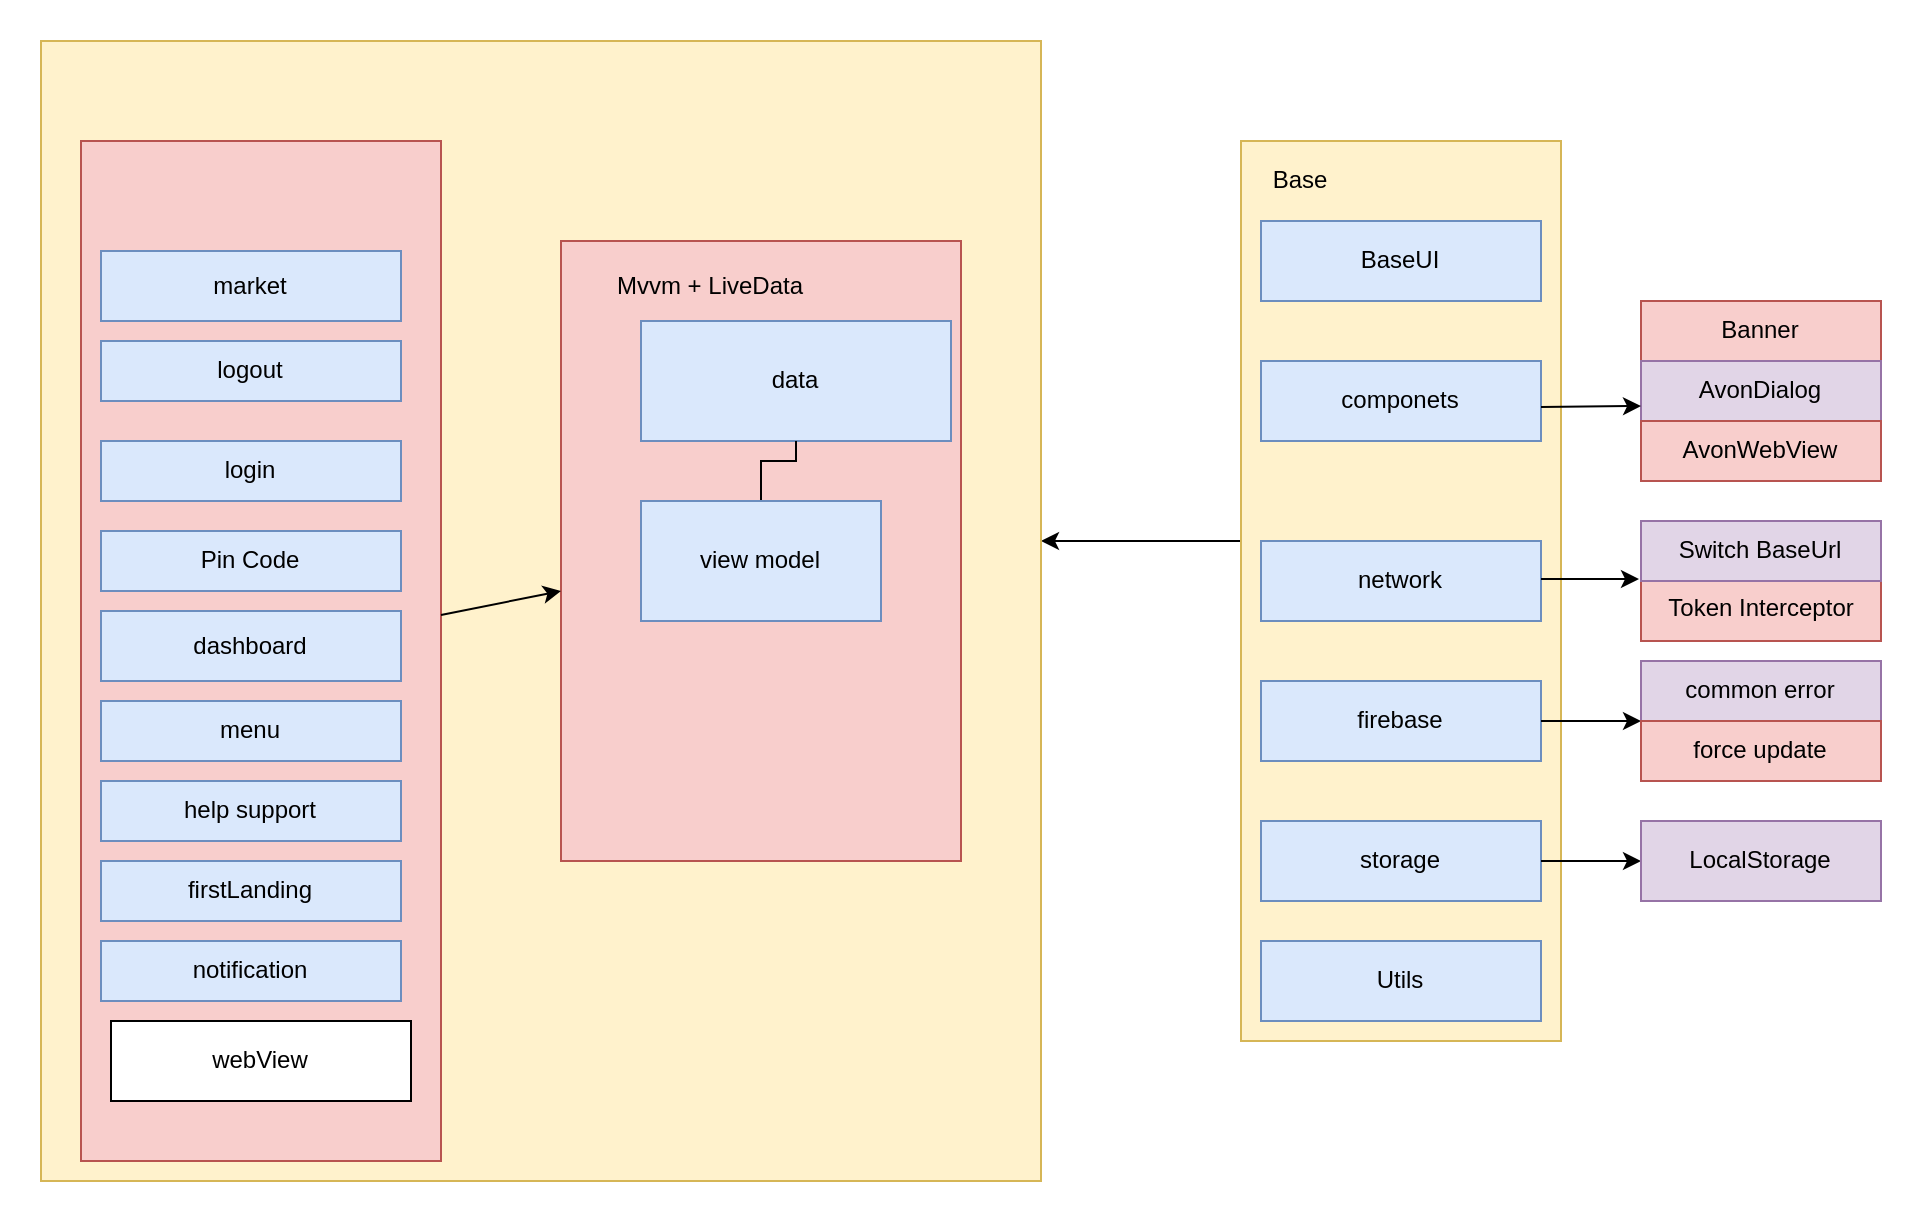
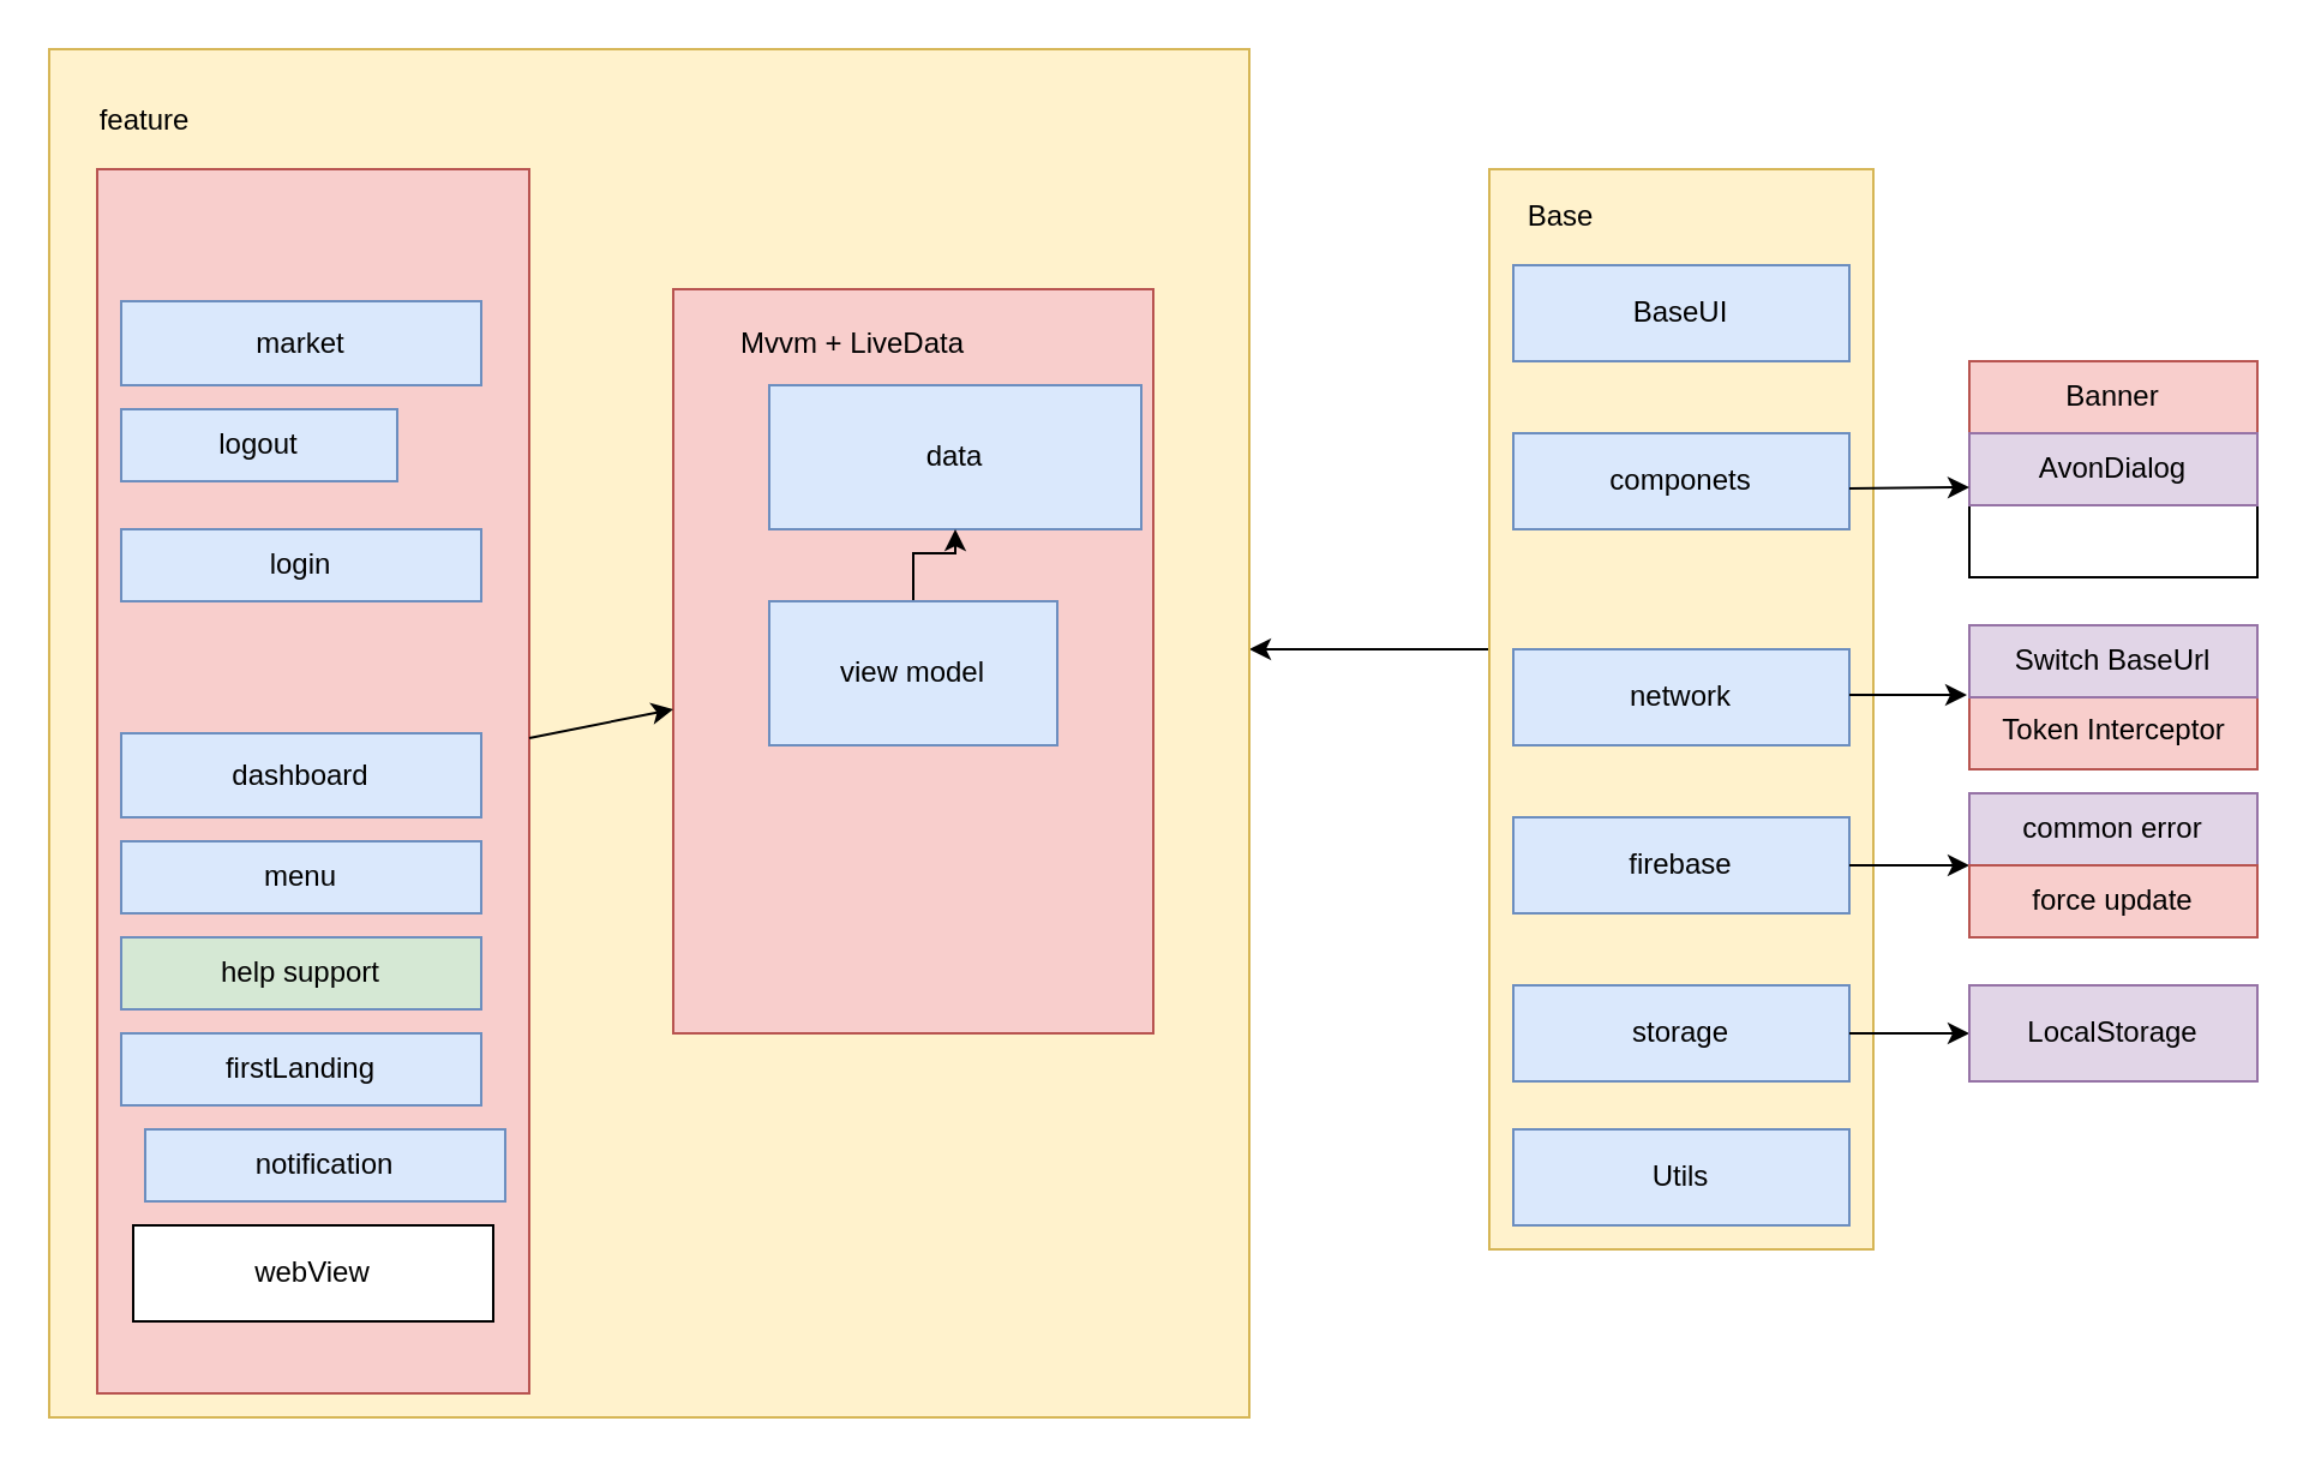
  <mxCell id="0" />
  <mxCell id="1" parent="0" />
  <mxCell id="2" value="" style="edgeStyle=orthogonalEdgeStyle;rounded=0;orthogonalLoop=1;jettySize=auto;html=1;" edge="1" parent="1" source="3" target="27"><mxGeometry relative="1" as="geometry"><Array as="points"><mxPoint x="590" y="270" /><mxPoint x="590" y="270" /></Array></mxGeometry></mxCell>
  <mxCell id="3" value="" style="rounded=0;whiteSpace=wrap;html=1;fillColor=#fff2cc;strokeColor=#d6b656;" vertex="1" parent="1"><mxGeometry x="620" y="70" width="160" height="450" as="geometry" /></mxCell>
  <mxCell id="4" value="BaseUI" style="rounded=0;whiteSpace=wrap;html=1;fillColor=#dae8fc;strokeColor=#6c8ebf;" vertex="1" parent="1"><mxGeometry x="630" y="110" width="140" height="40" as="geometry" /></mxCell>
  <mxCell id="5" value="Base" style="text;html=1;strokeColor=none;fillColor=none;align=center;verticalAlign=middle;whiteSpace=wrap;rounded=0;" vertex="1" parent="1"><mxGeometry x="630" y="80" width="40" height="20" as="geometry" /></mxCell>
  <mxCell id="6" value="" style="rounded=0;whiteSpace=wrap;html=1;fillColor=#dae8fc;strokeColor=#6c8ebf;" vertex="1" parent="1"><mxGeometry x="630" y="180" width="140" height="40" as="geometry" /></mxCell>
  <mxCell id="7" value="componets" style="text;html=1;strokeColor=none;fillColor=none;align=center;verticalAlign=middle;whiteSpace=wrap;rounded=0;" vertex="1" parent="1"><mxGeometry x="680" y="190" width="40" height="20" as="geometry" /></mxCell>
  <mxCell id="8" value="" style="rounded=0;whiteSpace=wrap;html=1;" vertex="1" parent="1"><mxGeometry x="820" y="160" width="120" height="80" as="geometry" /></mxCell>
  <mxCell id="9" value="Banner" style="rounded=0;whiteSpace=wrap;html=1;fillColor=#f8cecc;strokeColor=#b85450;" vertex="1" parent="1"><mxGeometry x="820" y="150" width="120" height="30" as="geometry" /></mxCell>
  <mxCell id="10" value="AvonDialog" style="rounded=0;whiteSpace=wrap;html=1;fillColor=#e1d5e7;strokeColor=#9673a6;" vertex="1" parent="1"><mxGeometry x="820" y="180" width="120" height="30" as="geometry" /></mxCell>
- <mxCell id="11" value="AvonWebView" style="rounded=0;whiteSpace=wrap;html=1;fillColor=#f8cecc;strokeColor=#b85450;" vertex="1" parent="1"><mxGeometry x="820" y="210" width="120" height="30" as="geometry" /></mxCell>
  <mxCell id="12" value="network" style="rounded=0;whiteSpace=wrap;html=1;fillColor=#dae8fc;strokeColor=#6c8ebf;" vertex="1" parent="1"><mxGeometry x="630" y="270" width="140" height="40" as="geometry" /></mxCell>
  <mxCell id="13" value="" style="rounded=0;whiteSpace=wrap;html=1;fillColor=#f8cecc;strokeColor=#b85450;" vertex="1" parent="1"><mxGeometry x="820" y="260" width="120" height="60" as="geometry" /></mxCell>
  <mxCell id="14" value="&lt;span&gt;Token Interceptor&lt;/span&gt;" style="verticalLabelPosition=bottom;verticalAlign=top;html=1;shape=mxgraph.basic.rect;fillColor2=none;strokeWidth=1;size=20;indent=5;fillColor=#e1d5e7;strokeColor=#9673a6;" vertex="1" parent="1"><mxGeometry x="820" y="260" width="120" height="30" as="geometry" /></mxCell>
  <mxCell id="15" value="Switch BaseUrl" style="text;html=1;strokeColor=none;fillColor=none;align=center;verticalAlign=middle;whiteSpace=wrap;rounded=0;" vertex="1" parent="1"><mxGeometry x="835" y="265" width="90" height="20" as="geometry" /></mxCell>
  <mxCell id="16" value="firebase" style="rounded=0;whiteSpace=wrap;html=1;fillColor=#dae8fc;strokeColor=#6c8ebf;" vertex="1" parent="1"><mxGeometry x="630" y="340" width="140" height="40" as="geometry" /></mxCell>
  <mxCell id="17" value="" style="endArrow=classic;html=1;" edge="1" parent="1"><mxGeometry width="50" height="50" relative="1" as="geometry"><mxPoint x="770" y="360" as="sourcePoint" /><mxPoint x="820" y="360" as="targetPoint" /></mxGeometry></mxCell>
  <mxCell id="18" value="" style="rounded=0;whiteSpace=wrap;html=1;" vertex="1" parent="1"><mxGeometry x="820" y="330" width="120" height="60" as="geometry" /></mxCell>
  <mxCell id="19" value="" style="endArrow=classic;html=1;" edge="1" parent="1"><mxGeometry width="50" height="50" relative="1" as="geometry"><mxPoint x="770" y="289" as="sourcePoint" /><mxPoint x="819" y="289" as="targetPoint" /></mxGeometry></mxCell>
  <mxCell id="20" value="" style="endArrow=classic;html=1;entryX=0;entryY=0.75;entryDx=0;entryDy=0;" edge="1" parent="1" target="10"><mxGeometry width="50" height="50" relative="1" as="geometry"><mxPoint x="770" y="203" as="sourcePoint" /><mxPoint x="820" y="150" as="targetPoint" /></mxGeometry></mxCell>
  <mxCell id="21" value="common error" style="rounded=0;whiteSpace=wrap;html=1;fillColor=#e1d5e7;strokeColor=#9673a6;" vertex="1" parent="1"><mxGeometry x="820" y="330" width="120" height="30" as="geometry" /></mxCell>
  <mxCell id="22" value="force update" style="rounded=0;whiteSpace=wrap;html=1;fillColor=#f8cecc;strokeColor=#b85450;" vertex="1" parent="1"><mxGeometry x="820" y="360" width="120" height="30" as="geometry" /></mxCell>
  <mxCell id="23" value="storage" style="rounded=0;whiteSpace=wrap;html=1;fillColor=#dae8fc;strokeColor=#6c8ebf;" vertex="1" parent="1"><mxGeometry x="630" y="410" width="140" height="40" as="geometry" /></mxCell>
  <mxCell id="24" value="" style="endArrow=classic;html=1;" edge="1" parent="1" target="25"><mxGeometry width="50" height="50" relative="1" as="geometry"><mxPoint x="770" y="430" as="sourcePoint" /><mxPoint x="810" y="430" as="targetPoint" /></mxGeometry></mxCell>
  <mxCell id="25" value="LocalStorage" style="rounded=0;whiteSpace=wrap;html=1;fillColor=#e1d5e7;strokeColor=#9673a6;" vertex="1" parent="1"><mxGeometry x="820" y="410" width="120" height="40" as="geometry" /></mxCell>
  <mxCell id="26" value="Utils" style="rounded=0;whiteSpace=wrap;html=1;fillColor=#dae8fc;strokeColor=#6c8ebf;" vertex="1" parent="1"><mxGeometry x="630" y="470" width="140" height="40" as="geometry" /></mxCell>
  <mxCell id="27" value="" style="rounded=0;whiteSpace=wrap;html=1;fillColor=#fff2cc;strokeColor=#d6b656;" vertex="1" parent="1"><mxGeometry x="20" y="20" width="500" height="570" as="geometry" /></mxCell>
+ <mxCell id="28" value="feature" style="text;html=1;strokeColor=none;fillColor=none;align=center;verticalAlign=middle;whiteSpace=wrap;rounded=0;" vertex="1" parent="1"><mxGeometry x="40" y="40" width="40" height="20" as="geometry" /></mxCell>
  <mxCell id="29" value="" style="rounded=0;whiteSpace=wrap;html=1;fillColor=#f8cecc;strokeColor=#b85450;" vertex="1" parent="1"><mxGeometry x="280" y="120" width="200" height="310" as="geometry" /></mxCell>
  <mxCell id="30" value="" style="rounded=0;whiteSpace=wrap;html=1;fillColor=#f8cecc;strokeColor=#b85450;" vertex="1" parent="1"><mxGeometry x="40" y="70" width="180" height="510" as="geometry" /></mxCell>
  <mxCell id="31" value="login" style="rounded=0;whiteSpace=wrap;html=1;fillColor=#dae8fc;strokeColor=#6c8ebf;" vertex="1" parent="1"><mxGeometry x="50" y="220" width="150" height="30" as="geometry" /></mxCell>
  <mxCell id="32" value="market" style="rounded=0;whiteSpace=wrap;html=1;fillColor=#dae8fc;strokeColor=#6c8ebf;" vertex="1" parent="1"><mxGeometry x="50" y="125" width="150" height="35" as="geometry" /></mxCell>
- <mxCell id="33" value="Pin Code" style="rounded=0;whiteSpace=wrap;html=1;fillColor=#dae8fc;strokeColor=#6c8ebf;" vertex="1" parent="1"><mxGeometry x="50" y="265" width="150" height="30" as="geometry" /></mxCell>
  <mxCell id="34" value="dashboard" style="rounded=0;whiteSpace=wrap;html=1;fillColor=#dae8fc;strokeColor=#6c8ebf;" vertex="1" parent="1"><mxGeometry x="50" y="305" width="150" height="35" as="geometry" /></mxCell>
  <mxCell id="35" value="menu" style="rounded=0;whiteSpace=wrap;html=1;fillColor=#dae8fc;strokeColor=#6c8ebf;" vertex="1" parent="1"><mxGeometry x="50" y="350" width="150" height="30" as="geometry" /></mxCell>
- <mxCell id="36" value="help support" style="rounded=0;whiteSpace=wrap;html=1;fillColor=#dae8fc;strokeColor=#6c8ebf;" vertex="1" parent="1"><mxGeometry x="50" y="390" width="150" height="30" as="geometry" /></mxCell>
+ <mxCell id="36" value="help support" style="rounded=0;whiteSpace=wrap;html=1;fillColor=#d5e8d4;strokeColor=#6c8ebf;" vertex="1" parent="1"><mxGeometry x="50" y="390" width="150" height="30" as="geometry" /></mxCell>
  <mxCell id="37" value="firstLanding" style="rounded=0;whiteSpace=wrap;html=1;fillColor=#dae8fc;strokeColor=#6c8ebf;" vertex="1" parent="1"><mxGeometry x="50" y="430" width="150" height="30" as="geometry" /></mxCell>
- <mxCell id="38" value="notification" style="rounded=0;whiteSpace=wrap;html=1;fillColor=#dae8fc;strokeColor=#6c8ebf;" vertex="1" parent="1"><mxGeometry x="50" y="470" width="150" height="30" as="geometry" /></mxCell>
- <mxCell id="39" value="logout" style="rounded=0;whiteSpace=wrap;html=1;fillColor=#dae8fc;strokeColor=#6c8ebf;" vertex="1" parent="1"><mxGeometry x="50" y="170" width="150" height="30" as="geometry" /></mxCell>
+ <mxCell id="38" value="notification" style="rounded=0;whiteSpace=wrap;html=1;fillColor=#dae8fc;strokeColor=#6c8ebf;" vertex="1" parent="1"><mxGeometry x="60" y="470" width="150" height="30" as="geometry" /></mxCell>
+ <mxCell id="39" value="logout" style="rounded=0;whiteSpace=wrap;html=1;fillColor=#dae8fc;strokeColor=#6c8ebf;" vertex="1" parent="1"><mxGeometry x="50" y="170" width="115" height="30" as="geometry" /></mxCell>
  <mxCell id="40" value="data" style="rounded=0;whiteSpace=wrap;html=1;fillColor=#dae8fc;strokeColor=#6c8ebf;" vertex="1" parent="1"><mxGeometry x="320" y="160" width="155" height="60" as="geometry" /></mxCell>
- <mxCell id="41" value="" style="edgeStyle=orthogonalEdgeStyle;rounded=0;orthogonalLoop=1;jettySize=auto;html=1;entryX=0.5;entryY=1;entryDx=0;entryDy=0;endArrow=none;" edge="1" parent="1" source="42" target="40"><mxGeometry relative="1" as="geometry"><mxPoint x="380" y="230" as="targetPoint" /></mxGeometry></mxCell>
+ <mxCell id="41" value="" style="edgeStyle=orthogonalEdgeStyle;rounded=0;orthogonalLoop=1;jettySize=auto;html=1;entryX=0.5;entryY=1;entryDx=0;entryDy=0;" edge="1" parent="1" source="42" target="40"><mxGeometry relative="1" as="geometry"><mxPoint x="380" y="230" as="targetPoint" /></mxGeometry></mxCell>
  <mxCell id="42" value="view model" style="rounded=0;whiteSpace=wrap;html=1;fillColor=#dae8fc;strokeColor=#6c8ebf;" vertex="1" parent="1"><mxGeometry x="320" y="250" width="120" height="60" as="geometry" /></mxCell>
  <mxCell id="43" value="Mvvm + LiveData" style="text;html=1;strokeColor=none;fillColor=none;align=center;verticalAlign=middle;whiteSpace=wrap;rounded=0;" vertex="1" parent="1"><mxGeometry x="270" y="132.5" width="170" height="20" as="geometry" /></mxCell>
  <mxCell id="44" value="" style="endArrow=classic;html=1;" edge="1" parent="1" source="30" target="29"><mxGeometry width="50" height="50" relative="1" as="geometry"><mxPoint x="290" y="640" as="sourcePoint" /><mxPoint x="340" y="590" as="targetPoint" /></mxGeometry></mxCell>
  <mxCell id="45" value="webView" style="rounded=0;whiteSpace=wrap;html=1;" vertex="1" parent="1"><mxGeometry x="55" y="510" width="150" height="40" as="geometry" /></mxCell>
